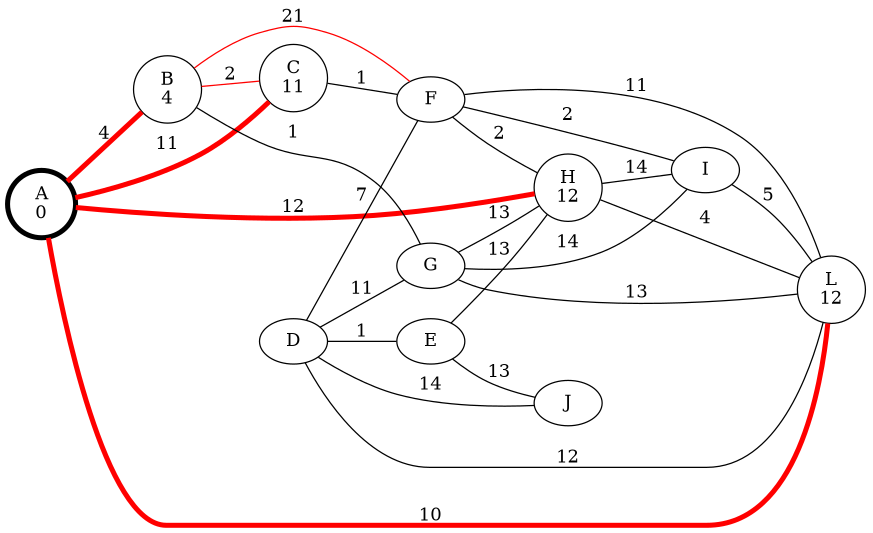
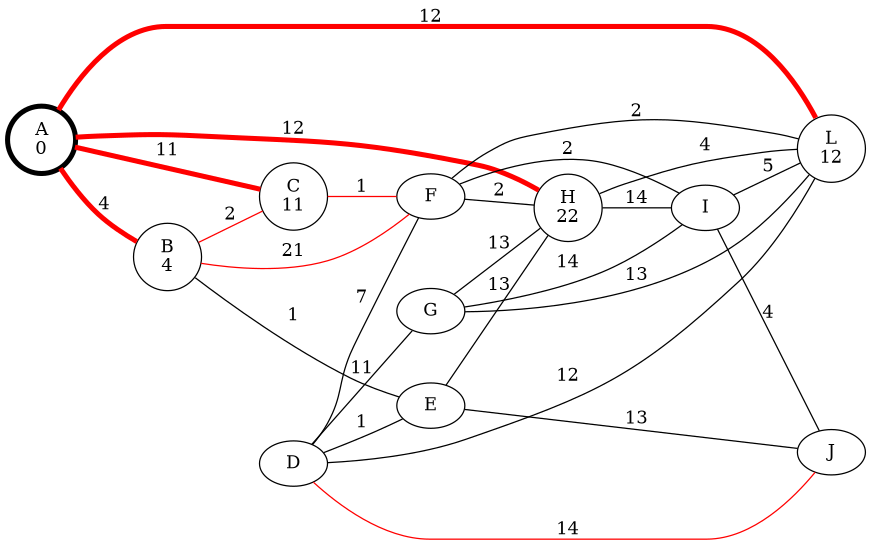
  graph {
    rankdir=LR
    n1 [label="A\n0" penwidth=4]
    n2 [label="B\n4"]
    n3 [label="C\n11"]
-   n4 [label="H\n12"]
+   n4 [label="H\n22"]
    n5 [label="L\n12"]
    E
    F
    I
    J
    D
    G
    n1 -- n2 [color=red label=4 penwidth=4]
    n1 -- n3 [color=red label=11 penwidth=4]
    n1 -- n4 [color=red label=12 penwidth=4]
-   n1 -- n5 [color=red label=10 penwidth=4]
+   n1 -- n5 [color=red label=12 penwidth=4]
    n2 -- n3 [color=red label=2]
-   n2 -- G [label=1]
+   n2 -- E [label=1]
    n2 -- F [color=red label=21]
-   n3 -- F [label=1]
+   n3 -- F [label=1 color=red]
    n4 -- n5 [label=4]
    n4 -- I [label=14]
    E -- n4 [label=13]
    E -- J [label=13]
    F -- n4 [label=2]
-   F -- n5 [label=11]
+   F -- n5 [label=2]
    F -- I [label=2]
    I -- n5 [label=5]
+   I -- J [label=4]
    D -- n5 [label=12]
    D -- E [label=1]
    D -- F [label=7]
-   D -- J [label=14]
+   D -- J [label=14 color=red]
    D -- G [label=11]
    G -- n4 [label=13]
    G -- n5 [label=13]
    G -- I [label=14]
  }
